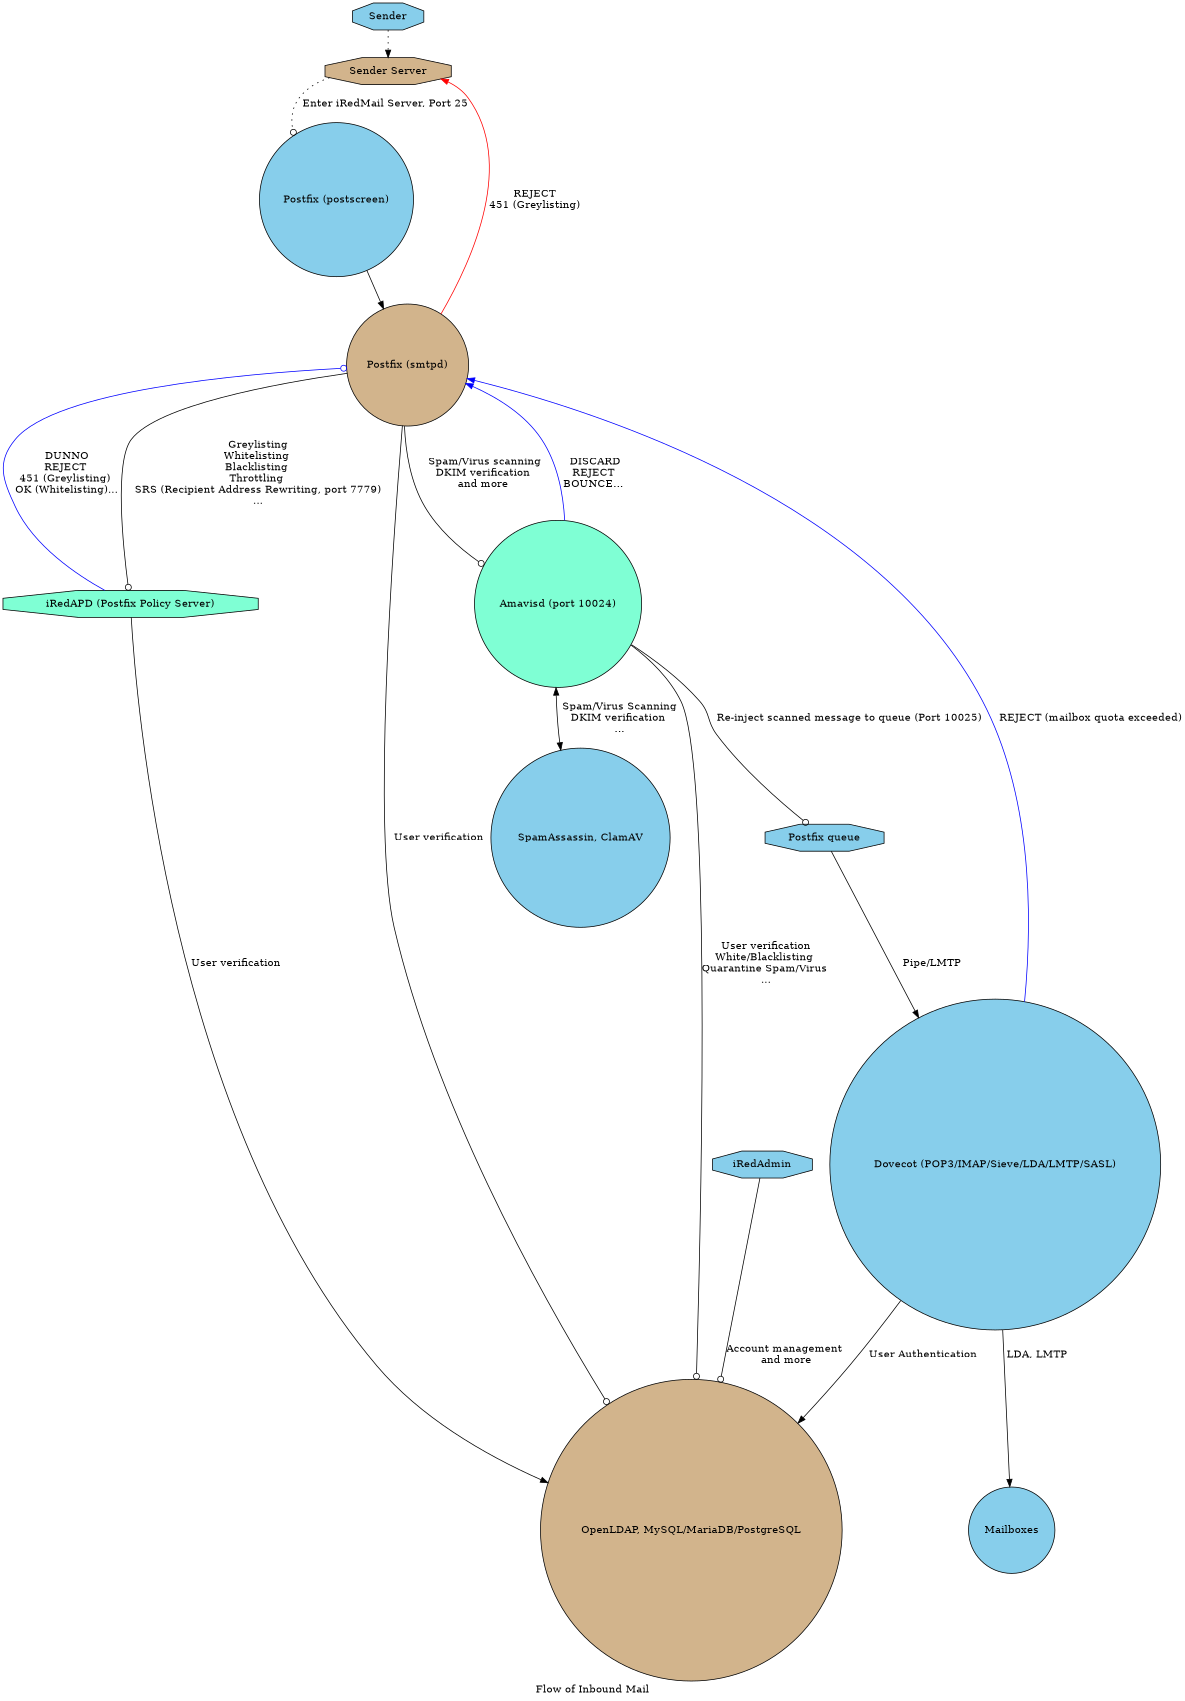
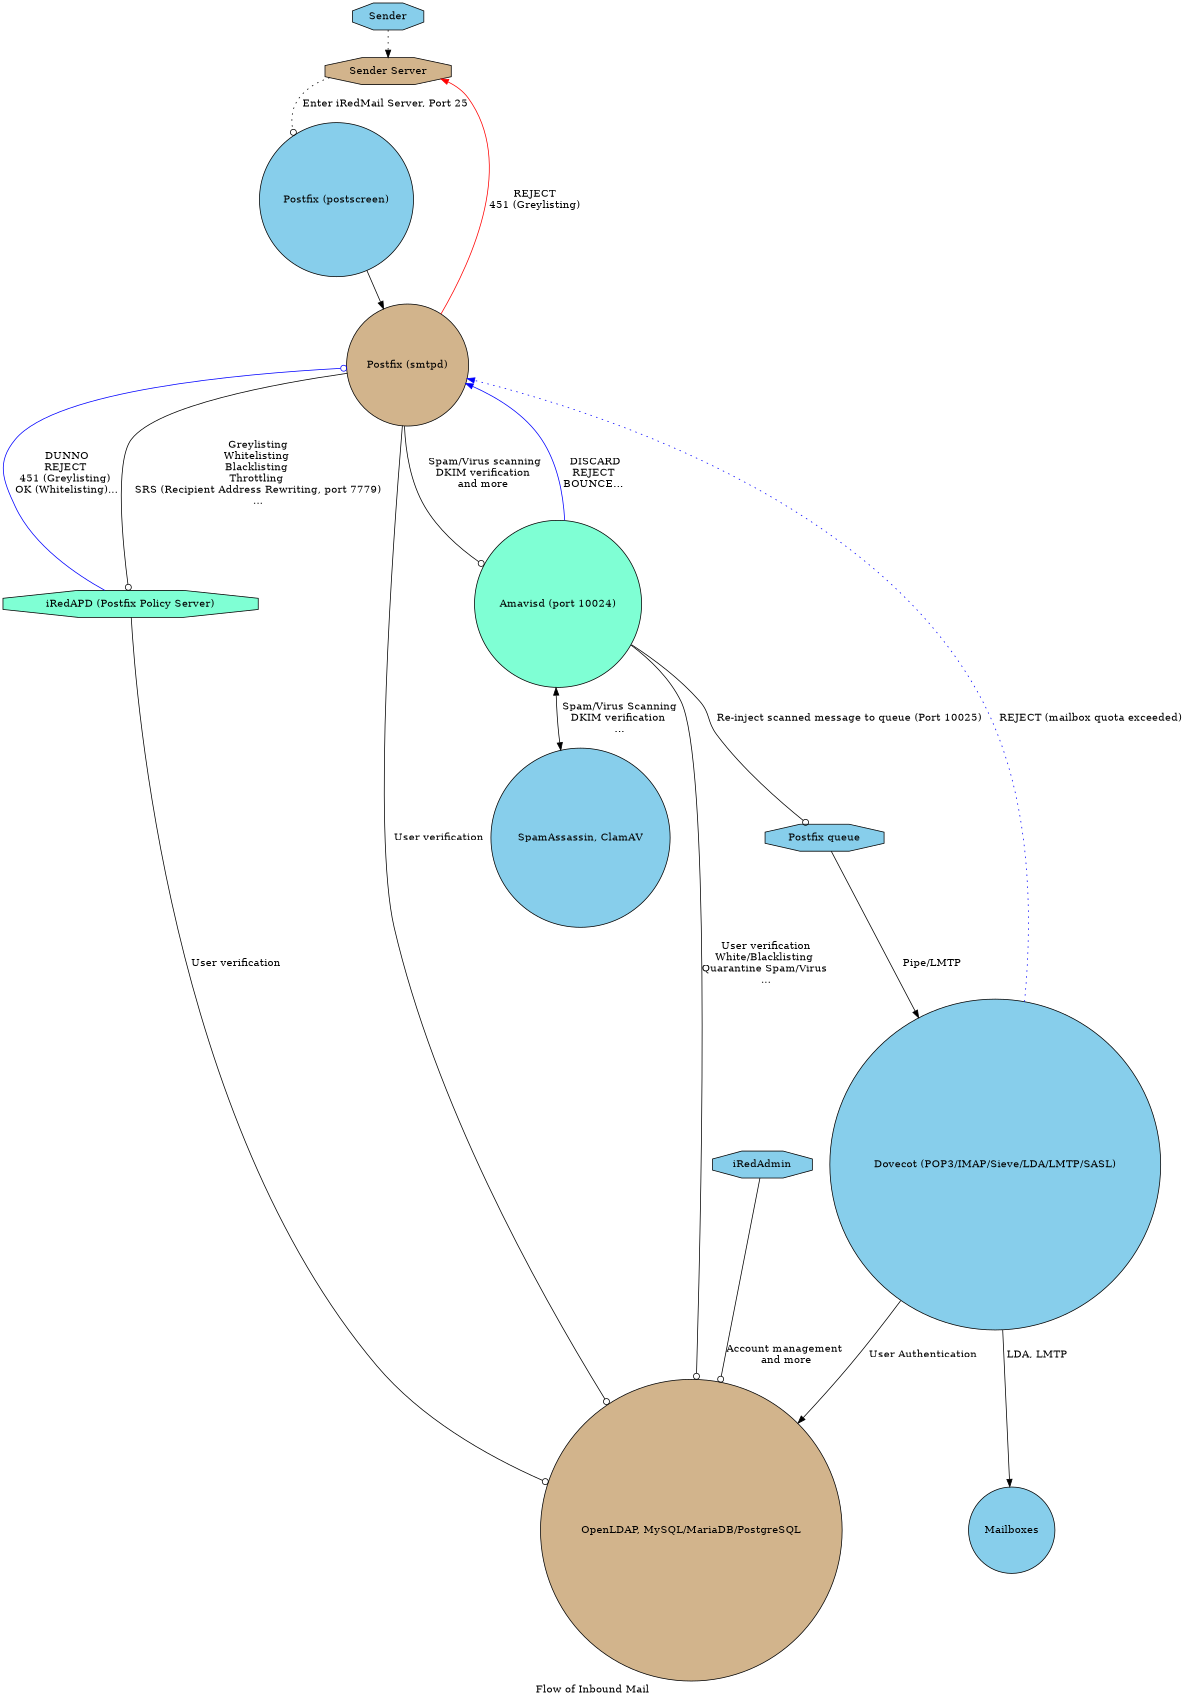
  digraph {
    label="Flow of Inbound Mail"
    node [fillcolor=skyblue shape=circle style=filled]
    edge [arrowhead=normal]
    n1 [label=Sender shape=octagon]
    n2 [fillcolor=tan label="Sender Server" shape=octagon]
    n3 [label="Postfix (postscreen)"]
    n4 [fillcolor=tan label="Postfix (smtpd)"]
    n5 [fillcolor=aquamarine label="iRedAPD (Postfix Policy Server)" shape=octagon]
    n6 [fillcolor=tan label="OpenLDAP, MySQL/MariaDB/PostgreSQL"]
    n7 [fillcolor=aquamarine label="Amavisd (port 10024)"]
    n8 [label="Postfix queue" shape=octagon]
    n9 [label="SpamAssassin, ClamAV"]
    n10 [label="Dovecot (POP3/IMAP/Sieve/LDA/LMTP/SASL)"]
    n11 [label=Mailboxes]
    iRedAdmin [shape=octagon]
    n1 -> n2 [style=dotted]
    n2 -> n3 [arrowhead=odot label=" Enter iRedMail Server, Port 25" style=dotted]
    n3 -> n4
    n4 -> n2 [color=red label=" REJECT \n451 (Greylisting)"]
    n4 -> n5 [arrowhead=odot label=" Greylisting \nWhitelisting \nBlacklisting \nThrottling \n SRS (Recipient Address Rewriting, port 7779) \n..."]
    n4 -> n6 [arrowhead=odot label="User verification"]
    n4 -> n7 [arrowhead=odot label=" Spam/Virus scanning\nDKIM verification\nand more"]
    n5 -> n4 [arrowhead=odot color=blue label=" DUNNO \nREJECT \n451 (Greylisting) \nOK (Whitelisting)..."]
-   n5 -> n6 [label="User verification"]
+   n5 -> n6 [arrowhead=odot label="User verification"]
    n7 -> n4 [color=blue label=" DISCARD\nREJECT\nBOUNCE..."]
    n7 -> n6 [arrowhead=odot label=" User verification \nWhite/Blacklisting \nQuarantine Spam/Virus \n..."]
    n7 -> n8 [arrowhead=odot label="Re-inject scanned message to queue (Port 10025)"]
    n7 -> n9 [dir=both label=" Spam/Virus Scanning \nDKIM verification \n..." arrowhead=""]
    n8 -> n10 [label=" Pipe/LMTP"]
-   n10 -> n4 [color=blue label=" REJECT (mailbox quota exceeded)"]
+   n10 -> n4 [color=blue label=" REJECT (mailbox quota exceeded)" style=dotted]
    n10 -> n6 [label=" User Authentication"]
    n10 -> n11 [label=" LDA, LMTP"]
    iRedAdmin -> n6 [arrowhead=odot label="Account management \nand more"]
  }
